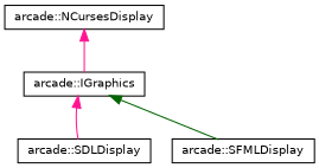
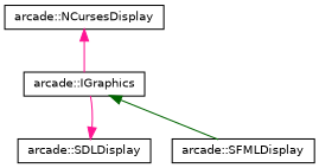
  digraph {
    rankdir=TB
    node [color=black fillcolor=white fontname=Helvetica fontsize=10 shape=record style=filled]
    edge [color=deeppink dir=back fontname=Helvetica fontsize=10 labelfontname=Helvetica labelfontsize=10 style=solid]
    n1 [height=0.2 label="arcade::IGraphics" width=0.4]
    n2 [height=0.2 label="arcade::SDLDisplay" width=0.4]
    n3 [height=0.2 label="arcade::SFMLDisplay" width=0.4]
    n4 [height=0.2 label="arcade::NCursesDisplay" width=0.4]
-   n1 -> n2
+   n2 -> n1
    n1 -> n3 [color=darkgreen]
    n4 -> n1
  }
